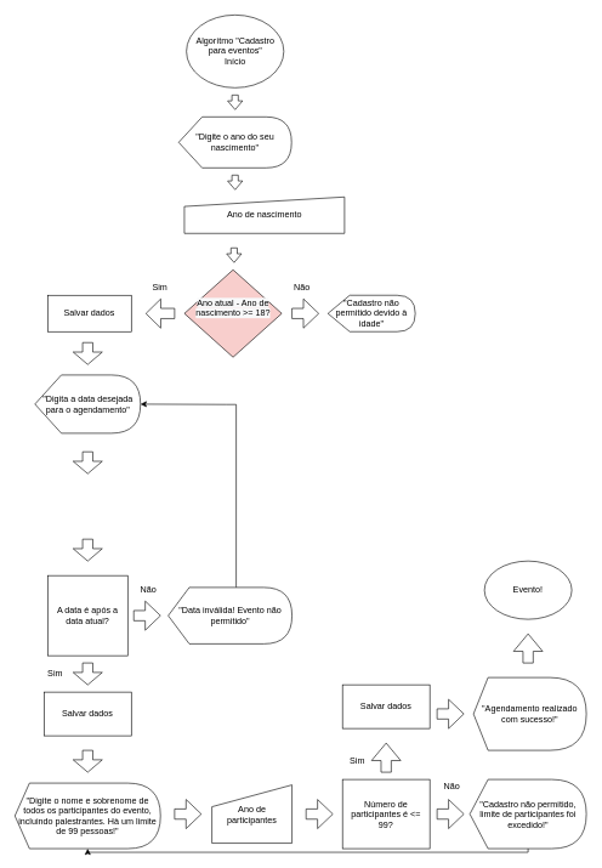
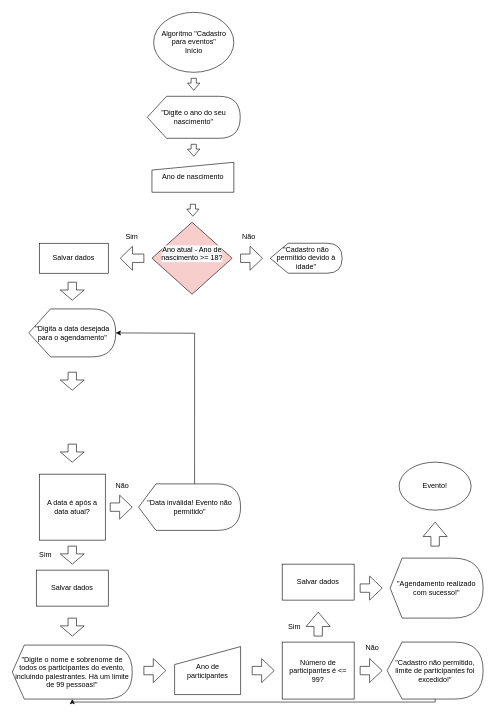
  <mxCell id="0" />
  <mxCell id="1" parent="0" />
  <mxCell id="2" value="Algorítmo &quot;Cadastro para eventos&quot;&lt;br&gt;Início" style="ellipse;whiteSpace=wrap;html=1;" parent="1" vertex="1"><mxGeometry x="255.63" y="20" width="133.75" height="100" as="geometry" /></mxCell>
  <mxCell id="3" value="&quot;Digite o ano do seu nascimento&quot;" style="shape=display;whiteSpace=wrap;html=1;size=0.208;" parent="1" vertex="1"><mxGeometry x="245" y="160" width="155" height="70" as="geometry" /></mxCell>
  <mxCell id="4" value="&#10;&lt;span style=&quot;color: rgb(0, 0, 0); font-family: Helvetica; font-size: 12px; font-style: normal; font-variant-ligatures: normal; font-variant-caps: normal; font-weight: 400; letter-spacing: normal; orphans: 2; text-align: center; text-indent: 0px; text-transform: none; widows: 2; word-spacing: 0px; -webkit-text-stroke-width: 0px; background-color: rgb(248, 249, 250); text-decoration-thickness: initial; text-decoration-style: initial; text-decoration-color: initial; float: none; display: inline !important;&quot;&gt;Ano atual - Ano de nascimento &amp;gt;= 18?&lt;/span&gt;&#10;&#10;" style="rhombus;whiteSpace=wrap;html=1;fillColor=#f8cecc;" parent="1" vertex="1"><mxGeometry x="252.82" y="370" width="133.75" height="120" as="geometry" /></mxCell>
  <mxCell id="5" value="&quot;Cadastro não permitido devido à idade&quot;" style="shape=display;whiteSpace=wrap;html=1;" parent="1" vertex="1"><mxGeometry x="450" y="405" width="120" height="50" as="geometry" /></mxCell>
  <mxCell id="6" value="Salvar dados" style="rounded=0;whiteSpace=wrap;html=1;" vertex="1" parent="1"><mxGeometry x="65" y="405" width="115" height="50" as="geometry" /></mxCell>
- <mxCell id="7" value="Ano de nascimento" style="shape=manualInput;whiteSpace=wrap;html=1;size=13;" vertex="1" parent="1"><mxGeometry x="252.82" y="270" width="220" height="50" as="geometry" /></mxCell>
+ <mxCell id="7" value="Ano de nascimento" style="shape=manualInput;whiteSpace=wrap;html=1;size=13;" vertex="1" parent="1"><mxGeometry x="252.82" y="270" width="136.56" height="50" as="geometry" /></mxCell>
  <mxCell id="8" value="&quot;Digita a data desejada para o agendamento&quot;" style="shape=display;whiteSpace=wrap;html=1;" vertex="1" parent="1"><mxGeometry x="47.5" y="514.5" width="145" height="80" as="geometry" /></mxCell>
  <mxCell id="9" value="A data é após a data atual?" style="whiteSpace=wrap;html=1;rounded=0;" vertex="1" parent="1"><mxGeometry x="65" y="790" width="110" height="110" as="geometry" /></mxCell>
  <mxCell id="10" value="&quot;Data inválida! Evento não permitido&quot;" style="shape=display;whiteSpace=wrap;html=1;size=0.17;" vertex="1" parent="1"><mxGeometry x="230.63" y="806.25" width="170" height="77.5" as="geometry" /></mxCell>
  <mxCell id="11" value="Salvar dados" style="rounded=0;whiteSpace=wrap;html=1;" vertex="1" parent="1"><mxGeometry x="60" y="950" width="120" height="60" as="geometry" /></mxCell>
  <mxCell id="12" value="&quot;Digite o nome e sobrenome de todos os participantes do evento, incluindo palestrantes. Hà um limite de 99 pessoas!&quot;" style="shape=display;whiteSpace=wrap;html=1;size=0.1;" vertex="1" parent="1"><mxGeometry x="20" y="1075" width="200" height="90" as="geometry" /></mxCell>
  <mxCell id="13" value="Ano de participantes" style="shape=manualInput;whiteSpace=wrap;html=1;" vertex="1" parent="1"><mxGeometry x="290.63" y="1077.5" width="110" height="80" as="geometry" /></mxCell>
  <mxCell id="14" value="Número de participantes é &amp;lt;= 99?" style="whiteSpace=wrap;html=1;rounded=0;" vertex="1" parent="1"><mxGeometry x="470" y="1070" width="120" height="95" as="geometry" /></mxCell>
  <mxCell id="15" value="&quot;Cadastro não permitido, limite de participantes foi excedido!&quot;" style="shape=display;whiteSpace=wrap;html=1;size=0.156;" vertex="1" parent="1"><mxGeometry x="645" y="1070" width="160" height="95" as="geometry" /></mxCell>
  <mxCell id="16" value="Salvar dados" style="rounded=0;whiteSpace=wrap;html=1;" vertex="1" parent="1"><mxGeometry x="470" y="940" width="120" height="60" as="geometry" /></mxCell>
  <mxCell id="17" value="&quot;Agendamento realizado com sucesso!&quot;" style="shape=display;whiteSpace=wrap;html=1;size=0.129;" vertex="1" parent="1"><mxGeometry x="650" y="930" width="155" height="100" as="geometry" /></mxCell>
  <mxCell id="18" value="" style="shape=singleArrow;direction=south;whiteSpace=wrap;html=1;arrowWidth=0.423;arrowSize=0.6;" vertex="1" parent="1"><mxGeometry x="312.27" y="130" width="20.47" height="20" as="geometry" /></mxCell>
  <mxCell id="19" value="" style="shape=singleArrow;direction=south;whiteSpace=wrap;html=1;arrowWidth=0.423;arrowSize=0.6;" vertex="1" parent="1"><mxGeometry x="312.27" y="240" width="20.47" height="20" as="geometry" /></mxCell>
  <mxCell id="20" value="" style="shape=singleArrow;direction=south;whiteSpace=wrap;html=1;arrowWidth=0.423;arrowSize=0.6;" vertex="1" parent="1"><mxGeometry x="310.87" y="340" width="20.47" height="20" as="geometry" /></mxCell>
  <mxCell id="21" value="" style="shape=singleArrow;whiteSpace=wrap;html=1;arrowWidth=0.35;arrowSize=0.572;" vertex="1" parent="1"><mxGeometry x="400.63" y="410" width="36.72" height="40" as="geometry" /></mxCell>
  <mxCell id="22" value="" style="shape=singleArrow;direction=west;whiteSpace=wrap;html=1;arrowWidth=0.35;arrowSize=0.517;" vertex="1" parent="1"><mxGeometry x="200" y="410" width="39.37" height="40" as="geometry" /></mxCell>
  <mxCell id="23" value="Não" style="text;html=1;align=center;verticalAlign=middle;resizable=0;points=[];autosize=1;strokeColor=none;fillColor=none;" vertex="1" parent="1"><mxGeometry x="394" y="385" width="40" height="20" as="geometry" /></mxCell>
  <mxCell id="24" value="Sim" style="text;html=1;align=center;verticalAlign=middle;resizable=0;points=[];autosize=1;strokeColor=none;fillColor=none;" vertex="1" parent="1"><mxGeometry x="199.37" y="385" width="40" height="20" as="geometry" /></mxCell>
  <mxCell id="25" value="" style="shape=singleArrow;direction=south;whiteSpace=wrap;html=1;arrowWidth=0.35;arrowSize=0.567;" vertex="1" parent="1"><mxGeometry x="100" y="470" width="40" height="30" as="geometry" /></mxCell>
  <mxCell id="26" value="" style="shape=singleArrow;direction=south;whiteSpace=wrap;html=1;arrowWidth=0.35;arrowSize=0.567;" vertex="1" parent="1"><mxGeometry x="100" y="620" width="40" height="30" as="geometry" /></mxCell>
  <mxCell id="27" value="" style="shape=singleArrow;direction=south;whiteSpace=wrap;html=1;arrowWidth=0.35;arrowSize=0.567;" vertex="1" parent="1"><mxGeometry x="100" y="740" width="40" height="30" as="geometry" /></mxCell>
  <mxCell id="28" value="" style="shape=singleArrow;whiteSpace=wrap;html=1;arrowWidth=0.35;arrowSize=0.572;" vertex="1" parent="1"><mxGeometry x="183.28" y="825" width="36.72" height="40" as="geometry" /></mxCell>
  <mxCell id="29" value="" style="shape=singleArrow;direction=south;whiteSpace=wrap;html=1;arrowWidth=0.35;arrowSize=0.567;" vertex="1" parent="1"><mxGeometry x="100" y="910" width="40" height="30" as="geometry" /></mxCell>
  <mxCell id="30" value="Não" style="text;html=1;align=center;verticalAlign=middle;resizable=0;points=[];autosize=1;strokeColor=none;fillColor=none;" vertex="1" parent="1"><mxGeometry x="183.28" y="800" width="40" height="20" as="geometry" /></mxCell>
  <mxCell id="31" value="Sim" style="text;html=1;align=center;verticalAlign=middle;resizable=0;points=[];autosize=1;strokeColor=none;fillColor=none;" vertex="1" parent="1"><mxGeometry x="55" y="915" width="40" height="20" as="geometry" /></mxCell>
  <mxCell id="32" value="" style="shape=singleArrow;direction=south;whiteSpace=wrap;html=1;arrowWidth=0.35;arrowSize=0.567;" vertex="1" parent="1"><mxGeometry x="100" y="1030" width="40" height="30" as="geometry" /></mxCell>
  <mxCell id="33" value="" style="shape=singleArrow;whiteSpace=wrap;html=1;arrowWidth=0.35;arrowSize=0.572;" vertex="1" parent="1"><mxGeometry x="239.37" y="1097.5" width="36.72" height="40" as="geometry" /></mxCell>
  <mxCell id="34" value="" style="shape=singleArrow;whiteSpace=wrap;html=1;arrowWidth=0.35;arrowSize=0.572;" vertex="1" parent="1"><mxGeometry x="420" y="1097.5" width="36.72" height="40" as="geometry" /></mxCell>
  <mxCell id="35" value="" style="shape=singleArrow;whiteSpace=wrap;html=1;arrowWidth=0.35;arrowSize=0.572;" vertex="1" parent="1"><mxGeometry x="600" y="1097.5" width="36.72" height="40" as="geometry" /></mxCell>
  <mxCell id="36" value="" style="shape=singleArrow;direction=north;whiteSpace=wrap;html=1;arrowWidth=0.35;arrowSize=0.6;" vertex="1" parent="1"><mxGeometry x="510" y="1020" width="40" height="40" as="geometry" /></mxCell>
  <mxCell id="37" value="" style="shape=singleArrow;whiteSpace=wrap;html=1;arrowWidth=0.35;arrowSize=0.572;" vertex="1" parent="1"><mxGeometry x="600" y="960" width="36.72" height="40" as="geometry" /></mxCell>
  <mxCell id="38" value="Não" style="text;html=1;align=center;verticalAlign=middle;resizable=0;points=[];autosize=1;strokeColor=none;fillColor=none;" vertex="1" parent="1"><mxGeometry x="600" y="1070" width="40" height="20" as="geometry" /></mxCell>
  <mxCell id="39" value="Sim" style="text;html=1;align=center;verticalAlign=middle;resizable=0;points=[];autosize=1;strokeColor=none;fillColor=none;" vertex="1" parent="1"><mxGeometry x="470" y="1035" width="40" height="20" as="geometry" /></mxCell>
  <mxCell id="40" value="Evento!" style="ellipse;whiteSpace=wrap;html=1;" vertex="1" parent="1"><mxGeometry x="665" y="770" width="120" height="80" as="geometry" /></mxCell>
  <mxCell id="41" value="" style="shape=singleArrow;direction=north;whiteSpace=wrap;html=1;arrowWidth=0.35;arrowSize=0.6;" vertex="1" parent="1"><mxGeometry x="705" y="870" width="40" height="40" as="geometry" /></mxCell>
  <mxCell id="42" value="" style="edgeStyle=segmentEdgeStyle;endArrow=classic;html=1;rounded=0;entryX=1;entryY=0.5;entryDx=0;entryDy=0;entryPerimeter=0;exitX=0.549;exitY=-0.003;exitDx=0;exitDy=0;exitPerimeter=0;" edge="1" parent="1" source="10" target="8"><mxGeometry width="50" height="50" relative="1" as="geometry"><mxPoint x="312.73" y="790" as="sourcePoint" /><mxPoint x="202.73" y="550" as="targetPoint" /><Array as="points"><mxPoint x="324" y="555" /><mxPoint x="311" y="555" /></Array></mxGeometry></mxCell>
  <mxCell id="43" value="" style="edgeStyle=segmentEdgeStyle;endArrow=classic;html=1;rounded=0;" edge="1" parent="1" source="15" target="12"><mxGeometry width="50" height="50" relative="1" as="geometry"><mxPoint x="670" y="1170" as="sourcePoint" /><mxPoint x="200" y="1170" as="targetPoint" /><Array as="points"><mxPoint x="725" y="1170" /><mxPoint x="120" y="1170" /></Array></mxGeometry></mxCell>
